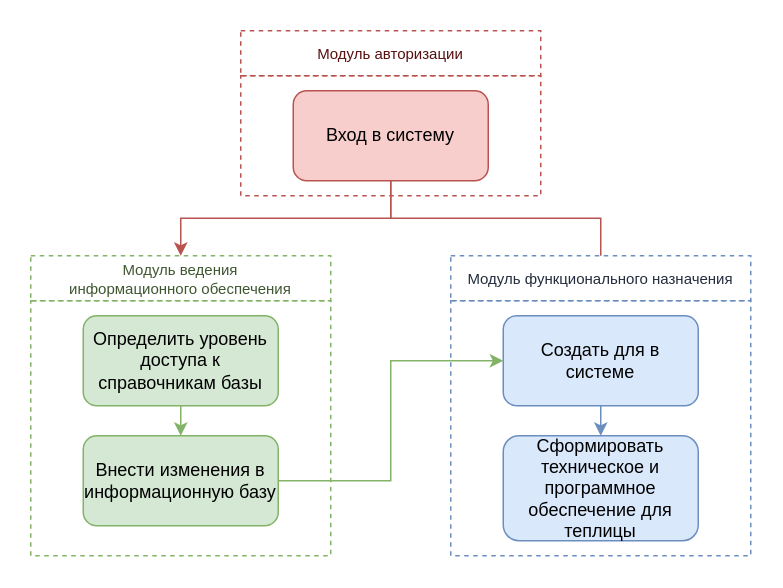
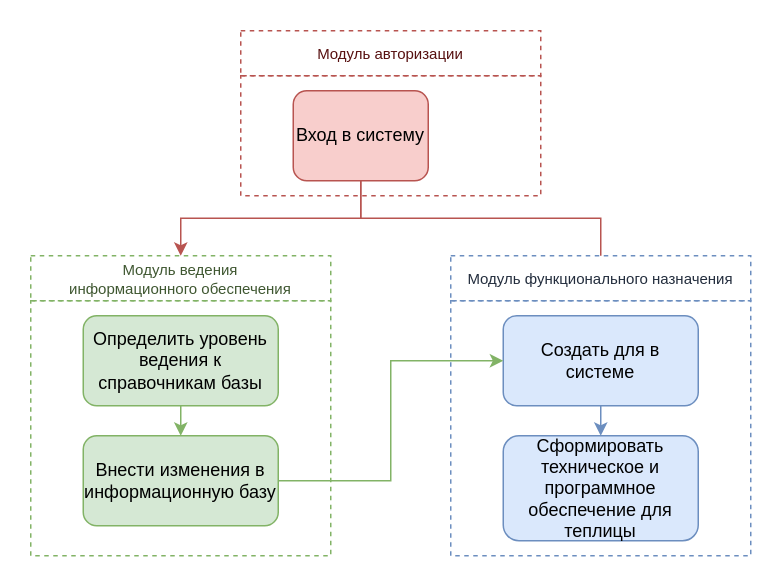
  <mxCell id="0" />
  <mxCell id="1" parent="0" />
  <mxCell id="2" value="" style="rounded=0;whiteSpace=wrap;html=1;fillColor=none;dashed=1;strokeColor=#82B366;" vertex="1" parent="1"><mxGeometry x="20" y="200" width="200" height="170" as="geometry" /></mxCell>
  <mxCell id="3" value="" style="rounded=0;whiteSpace=wrap;html=1;fillColor=none;dashed=1;strokeColor=#6C8EBF;" vertex="1" parent="1"><mxGeometry x="300" y="200" width="200" height="170" as="geometry" /></mxCell>
  <mxCell id="4" value="&lt;p style=&quot;line-height: 100%;&quot;&gt;&lt;font style=&quot;font-size: 10px;&quot; color=&quot;#3f5731&quot;&gt;Модуль ведения &lt;br&gt;информационного обеспечения&lt;/font&gt;&lt;/p&gt;" style="text;html=1;strokeColor=#82B366;fillColor=none;align=center;verticalAlign=middle;whiteSpace=wrap;rounded=0;dashed=1;" vertex="1" parent="1"><mxGeometry x="20" y="170" width="200" height="30" as="geometry" /></mxCell>
  <mxCell id="5" value="&lt;font style=&quot;font-size: 10px;&quot; color=&quot;#232d3d&quot;&gt;Модуль функционального назначения&lt;/font&gt;" style="text;html=1;strokeColor=#6C8EBF;fillColor=none;align=center;verticalAlign=middle;whiteSpace=wrap;rounded=0;dashed=1;" vertex="1" parent="1"><mxGeometry x="300" y="170" width="200" height="30" as="geometry" /></mxCell>
  <mxCell id="6" value="" style="rounded=0;whiteSpace=wrap;html=1;fillColor=none;dashed=1;strokeColor=#b85450;" vertex="1" parent="1"><mxGeometry x="160" y="50" width="200" height="80" as="geometry" /></mxCell>
  <mxCell id="7" value="&lt;font color=&quot;#571010&quot;&gt;&lt;span style=&quot;font-size: 10px;&quot;&gt;Модуль авторизации&lt;/span&gt;&lt;/font&gt;" style="text;html=1;strokeColor=#b85450;fillColor=none;align=center;verticalAlign=middle;whiteSpace=wrap;rounded=0;dashed=1;" vertex="1" parent="1"><mxGeometry x="160" y="20" width="200" height="30" as="geometry" /></mxCell>
  <mxCell id="8" style="edgeStyle=orthogonalEdgeStyle;rounded=0;orthogonalLoop=1;jettySize=auto;html=1;exitX=0.5;exitY=1;exitDx=0;exitDy=0;entryX=0.5;entryY=0;entryDx=0;entryDy=0;strokeColor=#B85450;fontSize=10;fontColor=#3F5731;" edge="1" parent="1" source="10" target="4"><mxGeometry relative="1" as="geometry" /></mxCell>
  <mxCell id="9" style="edgeStyle=orthogonalEdgeStyle;rounded=0;orthogonalLoop=1;jettySize=auto;html=1;exitX=0.5;exitY=1;exitDx=0;exitDy=0;strokeColor=#B85450;fontSize=10;fontColor=#3F5731;endArrow=none;" edge="1" parent="1" source="10" target="5"><mxGeometry relative="1" as="geometry" /></mxCell>
- <mxCell id="10" value="Вход в систему" style="rounded=1;whiteSpace=wrap;html=1;fillColor=#f8cecc;strokeColor=#B85450;" vertex="1" parent="1"><mxGeometry x="195" y="60" width="130" height="60" as="geometry" /></mxCell>
+ <mxCell id="10" value="Вход в систему" style="rounded=1;whiteSpace=wrap;html=1;fillColor=#f8cecc;strokeColor=#B85450;" vertex="1" parent="1"><mxGeometry x="195" y="60" width="90" height="60" as="geometry" /></mxCell>
  <mxCell id="11" style="edgeStyle=orthogonalEdgeStyle;rounded=0;orthogonalLoop=1;jettySize=auto;html=1;exitX=0.5;exitY=1;exitDx=0;exitDy=0;entryX=0.5;entryY=0;entryDx=0;entryDy=0;fontSize=10;fontColor=#3F5731;strokeColor=#82B366;" edge="1" parent="1" source="12" target="17"><mxGeometry relative="1" as="geometry" /></mxCell>
- <mxCell id="12" value="Определить уровень доступа к справочникам базы" style="rounded=1;whiteSpace=wrap;html=1;fillColor=#d5e8d4;strokeColor=#82b366;" vertex="1" parent="1"><mxGeometry x="55" y="210" width="130" height="60" as="geometry" /></mxCell>
+ <mxCell id="12" value="Определить уровень ведения к справочникам базы" style="rounded=1;whiteSpace=wrap;html=1;fillColor=#d5e8d4;strokeColor=#82b366;" vertex="1" parent="1"><mxGeometry x="55" y="210" width="130" height="60" as="geometry" /></mxCell>
  <mxCell id="13" style="edgeStyle=orthogonalEdgeStyle;rounded=0;orthogonalLoop=1;jettySize=auto;html=1;exitX=0.5;exitY=1;exitDx=0;exitDy=0;entryX=0.5;entryY=0;entryDx=0;entryDy=0;strokeColor=#6C8EBF;fontSize=10;fontColor=#3F5731;" edge="1" parent="1" source="14" target="15"><mxGeometry relative="1" as="geometry" /></mxCell>
  <mxCell id="14" value="Создать для в системе" style="rounded=1;whiteSpace=wrap;html=1;fillColor=#dae8fc;strokeColor=#6c8ebf;" vertex="1" parent="1"><mxGeometry x="335" y="210" width="130" height="60" as="geometry" /></mxCell>
  <mxCell id="15" value="Сформировать техническое и программное обеспечение для теплицы" style="rounded=1;whiteSpace=wrap;html=1;fillColor=#dae8fc;strokeColor=#6c8ebf;" vertex="1" parent="1"><mxGeometry x="335" y="290" width="130" height="70" as="geometry" /></mxCell>
  <mxCell id="16" style="edgeStyle=orthogonalEdgeStyle;rounded=0;orthogonalLoop=1;jettySize=auto;html=1;exitX=1;exitY=0.5;exitDx=0;exitDy=0;entryX=0;entryY=0.5;entryDx=0;entryDy=0;strokeColor=#82B366;fontSize=10;fontColor=#3F5731;" edge="1" parent="1" source="17" target="14"><mxGeometry relative="1" as="geometry" /></mxCell>
  <mxCell id="17" value="Внести изменения в информационную базу" style="rounded=1;whiteSpace=wrap;html=1;fillColor=#d5e8d4;strokeColor=#82b366;" vertex="1" parent="1"><mxGeometry x="55" y="290" width="130" height="60" as="geometry" /></mxCell>
